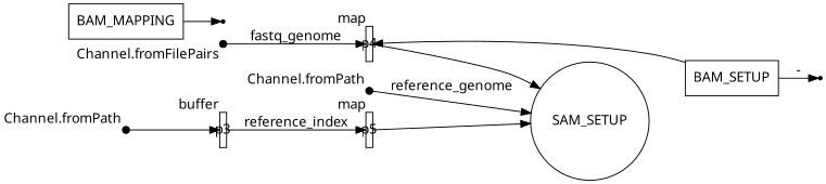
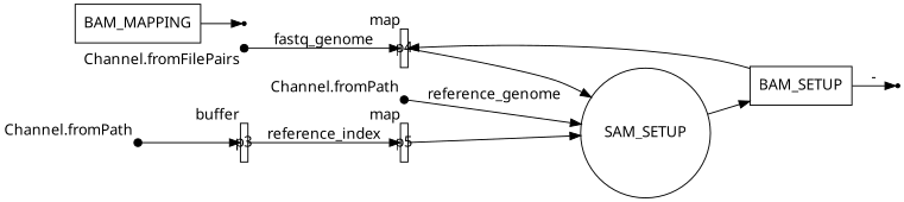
  digraph {
    fontname="Noto Sans"
    rankdir=LR
    node [fixedsize=true fontname="Noto Sans" shape=point]
    edge [fontname="Noto Sans"]
    p0 [width=0.1 xlabel="Channel.fromFilePairs"]
    p4 [shape=box width=0.1 xlabel=map]
    n3 [label=SAM_SETUP shape=circle fixedsize=""]
    n4 [label=BAM_SETUP shape=box fixedsize=""]
    p1 [width=0.1 xlabel="Channel.fromPath"]
    p8 [fixedsize=""]
    p2 [width=0.1 xlabel="Channel.fromPath"]
    p3 [shape=box width=0.1 xlabel=buffer]
    p5 [shape=box width=0.1 xlabel=map]
    n10 [label=BAM_MAPPING shape=box fixedsize=""]
    p10 [fixedsize=""]
    p0 -> p4 [label=fastq_genome]
    p4 -> n3
+   n3 -> n4
    n4 -> p4
    n4 -> p8 [label="-"]
    p1 -> n3 [label=reference_genome]
    p2 -> p3
    p3 -> p5 [label=reference_index]
    p5 -> n3
    n10 -> p10
  }
